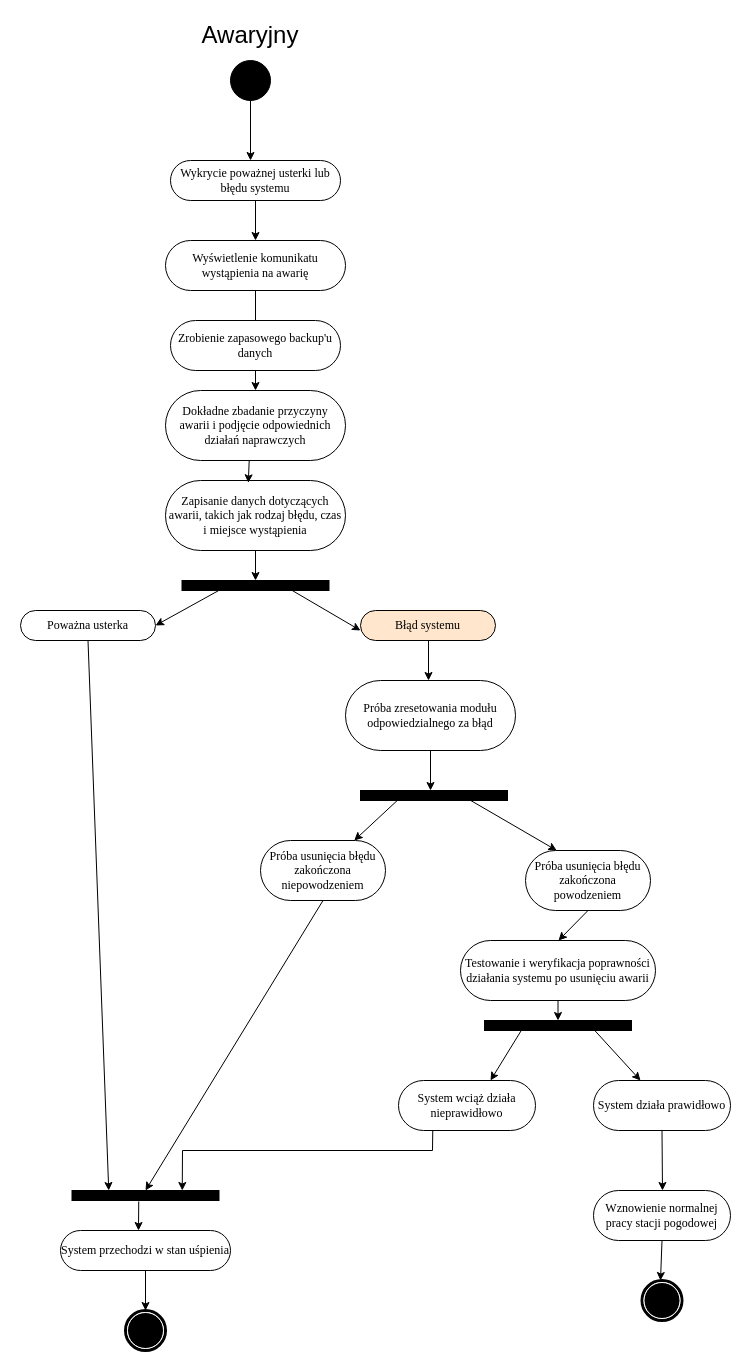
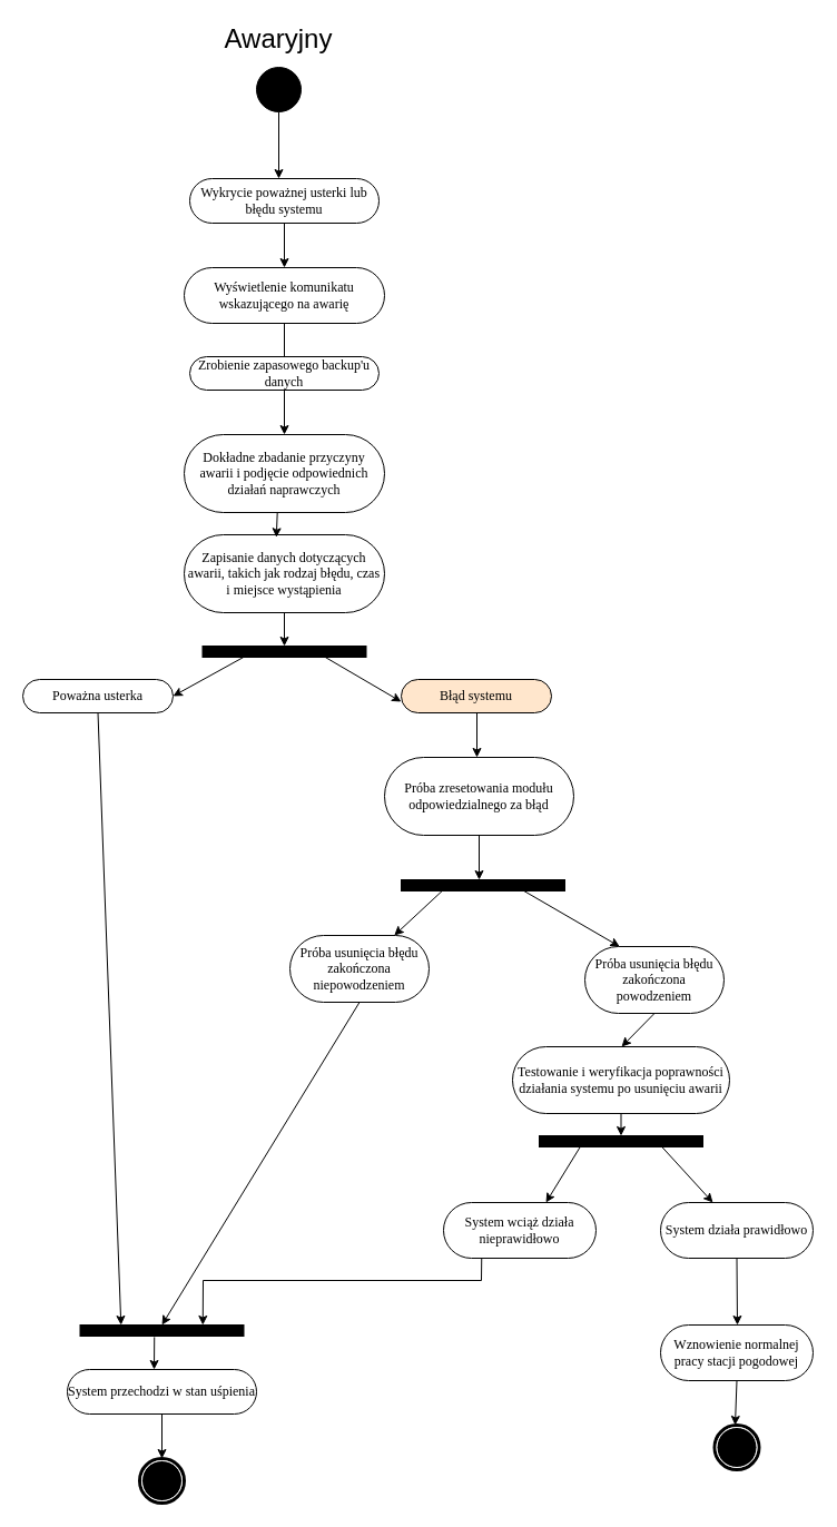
  <mxCell id="0" />
  <mxCell id="1" parent="0" />
  <mxCell id="2" value="" style="ellipse;whiteSpace=wrap;html=1;rounded=0;shadow=0;comic=0;labelBackgroundColor=none;strokeWidth=1;fillColor=#000000;fontFamily=Verdana;fontSize=12;align=center;" vertex="1" parent="1"><mxGeometry x="230" y="60" width="40" height="40" as="geometry" /></mxCell>
- <mxCell id="3" value="Zrobienie zapasowego backup'u danych" style="rounded=1;whiteSpace=wrap;html=1;shadow=0;comic=0;labelBackgroundColor=none;strokeWidth=1;fontFamily=Verdana;fontSize=12;align=center;arcSize=50;" vertex="1" parent="1"><mxGeometry x="170" y="320" width="170" height="50" as="geometry" /></mxCell>
+ <mxCell id="3" value="Zrobienie zapasowego backup'u danych" style="rounded=1;whiteSpace=wrap;html=1;shadow=0;comic=0;labelBackgroundColor=none;strokeWidth=1;fontFamily=Verdana;fontSize=12;align=center;arcSize=50;" vertex="1" parent="1"><mxGeometry x="170" y="320" width="170" height="30" as="geometry" /></mxCell>
  <mxCell id="4" value="" style="endArrow=classic;html=1;rounded=0;exitX=0.5;exitY=1;exitDx=0;exitDy=0;" edge="1" parent="1" source="2"><mxGeometry width="50" height="50" relative="1" as="geometry"><mxPoint x="280" y="210" as="sourcePoint" /><mxPoint x="250" y="160" as="targetPoint" /></mxGeometry></mxCell>
  <mxCell id="5" value="Wykrycie poważnej usterki lub błędu systemu" style="rounded=1;whiteSpace=wrap;html=1;shadow=0;comic=0;labelBackgroundColor=none;strokeWidth=1;fontFamily=Verdana;fontSize=12;align=center;arcSize=50;" vertex="1" parent="1"><mxGeometry x="170" y="160" width="170" height="40" as="geometry" /></mxCell>
  <mxCell id="6" value="" style="endArrow=classic;html=1;rounded=0;exitX=0.5;exitY=1;exitDx=0;exitDy=0;" edge="1" parent="1" source="5"><mxGeometry width="50" height="50" relative="1" as="geometry"><mxPoint x="250" y="340" as="sourcePoint" /><mxPoint x="255" y="240" as="targetPoint" /></mxGeometry></mxCell>
  <mxCell id="7" value="Zapisanie danych dotyczących awarii, takich jak rodzaj błędu, czas i miejsce wystąpienia" style="rounded=1;whiteSpace=wrap;html=1;shadow=0;comic=0;labelBackgroundColor=none;strokeWidth=1;fontFamily=Verdana;fontSize=12;align=center;arcSize=50;" vertex="1" parent="1"><mxGeometry x="165" y="480" width="180" height="70" as="geometry" /></mxCell>
  <mxCell id="8" value="" style="endArrow=classic;html=1;rounded=0;exitX=0.5;exitY=1;exitDx=0;exitDy=0;entryX=0.5;entryY=0;entryDx=0;entryDy=0;" edge="1" parent="1" source="7"><mxGeometry width="50" height="50" relative="1" as="geometry"><mxPoint x="220" y="750" as="sourcePoint" /><mxPoint x="255" y="580" as="targetPoint" /></mxGeometry></mxCell>
  <mxCell id="9" value="Dokładne zbadanie przyczyny awarii i podjęcie odpowiednich działań naprawczych" style="rounded=1;whiteSpace=wrap;html=1;shadow=0;comic=0;labelBackgroundColor=none;strokeWidth=1;fontFamily=Verdana;fontSize=12;align=center;arcSize=50;" vertex="1" parent="1"><mxGeometry x="165" y="390" width="180" height="70" as="geometry" /></mxCell>
- <mxCell id="10" value="Wyświetlenie komunikatu wystąpienia na awarię" style="rounded=1;whiteSpace=wrap;html=1;shadow=0;comic=0;labelBackgroundColor=none;strokeWidth=1;fontFamily=Verdana;fontSize=12;align=center;arcSize=50;" vertex="1" parent="1"><mxGeometry x="165" y="240" width="180" height="50" as="geometry" /></mxCell>
+ <mxCell id="10" value="Wyświetlenie komunikatu wskazującego na awarię" style="rounded=1;whiteSpace=wrap;html=1;shadow=0;comic=0;labelBackgroundColor=none;strokeWidth=1;fontFamily=Verdana;fontSize=12;align=center;arcSize=50;" vertex="1" parent="1"><mxGeometry x="165" y="240" width="180" height="50" as="geometry" /></mxCell>
  <mxCell id="11" value="" style="endArrow=none;html=1;rounded=0;exitX=0.5;exitY=1;exitDx=0;exitDy=0;entryX=0.5;entryY=0;entryDx=0;entryDy=0;" edge="1" parent="1" source="10" target="3"><mxGeometry width="50" height="50" relative="1" as="geometry"><mxPoint x="430" y="360" as="sourcePoint" /><mxPoint x="480" y="310" as="targetPoint" /></mxGeometry></mxCell>
  <mxCell id="12" value="" style="endArrow=classic;html=1;rounded=0;exitX=0.5;exitY=1;exitDx=0;exitDy=0;" edge="1" parent="1" source="3" target="9"><mxGeometry width="50" height="50" relative="1" as="geometry"><mxPoint x="410" y="490" as="sourcePoint" /><mxPoint x="460" y="440" as="targetPoint" /></mxGeometry></mxCell>
  <mxCell id="13" value="" style="endArrow=classic;html=1;rounded=0;exitX=0.465;exitY=1.004;exitDx=0;exitDy=0;exitPerimeter=0;entryX=0.46;entryY=0.033;entryDx=0;entryDy=0;entryPerimeter=0;" edge="1" parent="1" source="9" target="7"><mxGeometry width="50" height="50" relative="1" as="geometry"><mxPoint x="300" y="630" as="sourcePoint" /><mxPoint x="350" y="580" as="targetPoint" /></mxGeometry></mxCell>
  <mxCell id="14" value="Błąd systemu" style="rounded=1;whiteSpace=wrap;html=1;shadow=0;comic=0;labelBackgroundColor=none;strokeWidth=1;fontFamily=Verdana;fontSize=12;align=center;arcSize=50;fillColor=#ffe6cc;" vertex="1" parent="1"><mxGeometry x="360" y="610" width="135" height="30" as="geometry" /></mxCell>
  <mxCell id="15" value="" style="whiteSpace=wrap;html=1;rounded=0;shadow=0;comic=0;labelBackgroundColor=none;strokeWidth=1;fillColor=#000000;fontFamily=Verdana;fontSize=12;align=center;rotation=0;" vertex="1" parent="1"><mxGeometry x="181.5" y="580" width="147" height="10" as="geometry" /></mxCell>
  <mxCell id="16" value="" style="endArrow=classic;html=1;rounded=0;exitX=0.75;exitY=1;exitDx=0;exitDy=0;" edge="1" parent="1" source="15"><mxGeometry width="50" height="50" relative="1" as="geometry"><mxPoint x="360" y="630" as="sourcePoint" /><mxPoint x="360" y="630" as="targetPoint" /></mxGeometry></mxCell>
  <mxCell id="17" value="Poważna usterka" style="rounded=1;whiteSpace=wrap;html=1;shadow=0;comic=0;labelBackgroundColor=none;strokeWidth=1;fontFamily=Verdana;fontSize=12;align=center;arcSize=50;" vertex="1" parent="1"><mxGeometry x="20" y="610" width="135" height="30" as="geometry" /></mxCell>
  <mxCell id="18" value="" style="endArrow=classic;html=1;rounded=0;exitX=0.25;exitY=1;exitDx=0;exitDy=0;entryX=1;entryY=0.5;entryDx=0;entryDy=0;" edge="1" parent="1" source="15" target="17"><mxGeometry width="50" height="50" relative="1" as="geometry"><mxPoint x="190" y="730" as="sourcePoint" /><mxPoint x="240" y="680" as="targetPoint" /></mxGeometry></mxCell>
  <mxCell id="19" value="" style="endArrow=classic;html=1;rounded=0;exitX=0.5;exitY=1;exitDx=0;exitDy=0;entryX=0.25;entryY=0;entryDx=0;entryDy=0;" edge="1" parent="1" source="17" target="42"><mxGeometry width="50" height="50" relative="1" as="geometry"><mxPoint x="50" y="710" as="sourcePoint" /><mxPoint x="88" y="680" as="targetPoint" /></mxGeometry></mxCell>
  <mxCell id="20" value="System przechodzi w stan uśpienia" style="rounded=1;whiteSpace=wrap;html=1;shadow=0;comic=0;labelBackgroundColor=none;strokeWidth=1;fontFamily=Verdana;fontSize=12;align=center;arcSize=50;" vertex="1" parent="1"><mxGeometry x="60" y="1230" width="170" height="40" as="geometry" /></mxCell>
  <mxCell id="21" value="" style="endArrow=classic;html=1;rounded=0;" edge="1" parent="1"><mxGeometry width="50" height="50" relative="1" as="geometry"><mxPoint x="428" y="640" as="sourcePoint" /><mxPoint x="428" y="680" as="targetPoint" /></mxGeometry></mxCell>
  <mxCell id="22" value="Próba zresetowania modułu odpowiedzialnego za błąd" style="rounded=1;whiteSpace=wrap;html=1;shadow=0;comic=0;labelBackgroundColor=none;strokeWidth=1;fontFamily=Verdana;fontSize=12;align=center;arcSize=50;" vertex="1" parent="1"><mxGeometry x="345" y="680" width="170" height="70" as="geometry" /></mxCell>
  <mxCell id="23" value="Próba usunięcia błędu zakończona niepowodzeniem" style="rounded=1;whiteSpace=wrap;html=1;shadow=0;comic=0;labelBackgroundColor=none;strokeWidth=1;fontFamily=Verdana;fontSize=12;align=center;arcSize=50;" vertex="1" parent="1"><mxGeometry x="260" y="840" width="125" height="60" as="geometry" /></mxCell>
  <mxCell id="24" value="Próba usunięcia błędu zakończona powodzeniem" style="rounded=1;whiteSpace=wrap;html=1;shadow=0;comic=0;labelBackgroundColor=none;strokeWidth=1;fontFamily=Verdana;fontSize=12;align=center;arcSize=50;" vertex="1" parent="1"><mxGeometry x="525" y="850" width="125" height="60" as="geometry" /></mxCell>
  <mxCell id="25" value="" style="endArrow=classic;html=1;rounded=0;exitX=0.5;exitY=1;exitDx=0;exitDy=0;" edge="1" parent="1" source="22"><mxGeometry width="50" height="50" relative="1" as="geometry"><mxPoint x="320" y="790" as="sourcePoint" /><mxPoint x="430" y="790" as="targetPoint" /></mxGeometry></mxCell>
  <mxCell id="26" value="" style="whiteSpace=wrap;html=1;rounded=0;shadow=0;comic=0;labelBackgroundColor=none;strokeWidth=1;fillColor=#000000;fontFamily=Verdana;fontSize=12;align=center;rotation=0;" vertex="1" parent="1"><mxGeometry x="360" y="790" width="147" height="10" as="geometry" /></mxCell>
  <mxCell id="27" value="" style="endArrow=classic;html=1;rounded=0;exitX=0.25;exitY=1;exitDx=0;exitDy=0;entryX=0.75;entryY=0;entryDx=0;entryDy=0;" edge="1" parent="1" source="26" target="23"><mxGeometry width="50" height="50" relative="1" as="geometry"><mxPoint x="410" y="970" as="sourcePoint" /><mxPoint x="460" y="920" as="targetPoint" /></mxGeometry></mxCell>
  <mxCell id="28" value="" style="endArrow=classic;html=1;rounded=0;exitX=0.75;exitY=1;exitDx=0;exitDy=0;entryX=0.25;entryY=0;entryDx=0;entryDy=0;" edge="1" parent="1" source="26" target="24"><mxGeometry width="50" height="50" relative="1" as="geometry"><mxPoint x="360" y="970" as="sourcePoint" /><mxPoint x="410" y="920" as="targetPoint" /></mxGeometry></mxCell>
  <mxCell id="29" value="" style="endArrow=classic;html=1;rounded=0;exitX=0.5;exitY=1;exitDx=0;exitDy=0;" edge="1" parent="1" source="24"><mxGeometry width="50" height="50" relative="1" as="geometry"><mxPoint x="580" y="1040" as="sourcePoint" /><mxPoint x="558" y="940" as="targetPoint" /></mxGeometry></mxCell>
  <mxCell id="30" value="Testowanie i weryfikacja poprawności działania systemu po usunięciu awarii" style="rounded=1;whiteSpace=wrap;html=1;shadow=0;comic=0;labelBackgroundColor=none;strokeWidth=1;fontFamily=Verdana;fontSize=12;align=center;arcSize=50;" vertex="1" parent="1"><mxGeometry x="460" y="940" width="195" height="60" as="geometry" /></mxCell>
  <mxCell id="31" value="" style="whiteSpace=wrap;html=1;rounded=0;shadow=0;comic=0;labelBackgroundColor=none;strokeWidth=1;fillColor=#000000;fontFamily=Verdana;fontSize=12;align=center;rotation=0;" vertex="1" parent="1"><mxGeometry x="484" y="1020" width="147" height="10" as="geometry" /></mxCell>
  <mxCell id="32" value="" style="endArrow=classic;html=1;rounded=0;exitX=0.5;exitY=1;exitDx=0;exitDy=0;entryX=0.5;entryY=0;entryDx=0;entryDy=0;" edge="1" parent="1" source="30" target="31"><mxGeometry width="50" height="50" relative="1" as="geometry"><mxPoint x="200" y="1070" as="sourcePoint" /><mxPoint x="250" y="1020" as="targetPoint" /></mxGeometry></mxCell>
  <mxCell id="33" value="" style="endArrow=classic;html=1;rounded=0;exitX=0.75;exitY=1;exitDx=0;exitDy=0;" edge="1" parent="1" source="31"><mxGeometry width="50" height="50" relative="1" as="geometry"><mxPoint x="510" y="1140" as="sourcePoint" /><mxPoint x="640" y="1080" as="targetPoint" /></mxGeometry></mxCell>
  <mxCell id="34" value="" style="endArrow=classic;html=1;rounded=0;exitX=0.25;exitY=1;exitDx=0;exitDy=0;" edge="1" parent="1" source="31"><mxGeometry width="50" height="50" relative="1" as="geometry"><mxPoint x="460" y="1120" as="sourcePoint" /><mxPoint x="490" y="1080" as="targetPoint" /></mxGeometry></mxCell>
  <mxCell id="35" value="System wciąż działa nieprawidłowo" style="rounded=1;whiteSpace=wrap;html=1;shadow=0;comic=0;labelBackgroundColor=none;strokeWidth=1;fontFamily=Verdana;fontSize=12;align=center;arcSize=50;" vertex="1" parent="1"><mxGeometry x="398" y="1080" width="137" height="50" as="geometry" /></mxCell>
  <mxCell id="36" value="System działa prawidłowo" style="rounded=1;whiteSpace=wrap;html=1;shadow=0;comic=0;labelBackgroundColor=none;strokeWidth=1;fontFamily=Verdana;fontSize=12;align=center;arcSize=50;" vertex="1" parent="1"><mxGeometry x="593" y="1080" width="137" height="50" as="geometry" /></mxCell>
  <mxCell id="37" value="" style="endArrow=classic;html=1;rounded=0;exitX=0.5;exitY=1;exitDx=0;exitDy=0;" edge="1" parent="1" source="36"><mxGeometry width="50" height="50" relative="1" as="geometry"><mxPoint x="670" y="1160" as="sourcePoint" /><mxPoint x="662" y="1190" as="targetPoint" /></mxGeometry></mxCell>
  <mxCell id="38" value="Wznowienie normalnej pracy stacji pogodowej" style="rounded=1;whiteSpace=wrap;html=1;shadow=0;comic=0;labelBackgroundColor=none;strokeWidth=1;fontFamily=Verdana;fontSize=12;align=center;arcSize=50;" vertex="1" parent="1"><mxGeometry x="593" y="1190" width="137" height="50" as="geometry" /></mxCell>
  <mxCell id="39" value="" style="endArrow=classic;html=1;rounded=0;exitX=0.5;exitY=1;exitDx=0;exitDy=0;" edge="1" parent="1" source="38"><mxGeometry width="50" height="50" relative="1" as="geometry"><mxPoint x="560" y="1360" as="sourcePoint" /><mxPoint x="660" y="1280" as="targetPoint" /></mxGeometry></mxCell>
  <mxCell id="40" value="" style="shape=mxgraph.bpmn.shape;html=1;verticalLabelPosition=bottom;labelBackgroundColor=#ffffff;verticalAlign=top;perimeter=ellipsePerimeter;outline=end;symbol=terminate;rounded=0;shadow=0;comic=0;strokeWidth=1;fontFamily=Verdana;fontSize=12;align=center;" vertex="1" parent="1"><mxGeometry x="641.5" y="1280" width="40" height="40" as="geometry" /></mxCell>
  <mxCell id="41" value="" style="endArrow=classic;html=1;rounded=0;exitX=0.25;exitY=1;exitDx=0;exitDy=0;entryX=0.75;entryY=0;entryDx=0;entryDy=0;" edge="1" parent="1" source="35" target="42"><mxGeometry width="50" height="50" relative="1" as="geometry"><mxPoint x="240" y="1100" as="sourcePoint" /><mxPoint x="190" y="1150" as="targetPoint" /><Array as="points"><mxPoint x="432" y="1150" /><mxPoint x="182" y="1150" /></Array></mxGeometry></mxCell>
  <mxCell id="42" value="" style="whiteSpace=wrap;html=1;rounded=0;shadow=0;comic=0;labelBackgroundColor=none;strokeWidth=1;fillColor=#000000;fontFamily=Verdana;fontSize=12;align=center;rotation=0;" vertex="1" parent="1"><mxGeometry x="71.5" y="1190" width="147" height="10" as="geometry" /></mxCell>
  <mxCell id="43" value="" style="endArrow=classic;html=1;rounded=0;exitX=0.5;exitY=1;exitDx=0;exitDy=0;entryX=0.5;entryY=0;entryDx=0;entryDy=0;" edge="1" parent="1" source="23" target="42"><mxGeometry width="50" height="50" relative="1" as="geometry"><mxPoint x="250" y="1050" as="sourcePoint" /><mxPoint x="300" y="1000" as="targetPoint" /></mxGeometry></mxCell>
  <mxCell id="44" value="" style="endArrow=classic;html=1;rounded=0;exitX=0.454;exitY=1.091;exitDx=0;exitDy=0;exitPerimeter=0;" edge="1" parent="1" source="42"><mxGeometry width="50" height="50" relative="1" as="geometry"><mxPoint x="270" y="1400" as="sourcePoint" /><mxPoint x="138" y="1230" as="targetPoint" /></mxGeometry></mxCell>
  <mxCell id="45" value="" style="endArrow=classic;html=1;rounded=0;exitX=0.5;exitY=1;exitDx=0;exitDy=0;" edge="1" parent="1" source="20"><mxGeometry width="50" height="50" relative="1" as="geometry"><mxPoint x="220" y="1410" as="sourcePoint" /><mxPoint x="145" y="1310" as="targetPoint" /></mxGeometry></mxCell>
  <mxCell id="46" value="" style="shape=mxgraph.bpmn.shape;html=1;verticalLabelPosition=bottom;labelBackgroundColor=#ffffff;verticalAlign=top;perimeter=ellipsePerimeter;outline=end;symbol=terminate;rounded=0;shadow=0;comic=0;strokeWidth=1;fontFamily=Verdana;fontSize=12;align=center;" vertex="1" parent="1"><mxGeometry x="125" y="1310" width="40" height="40" as="geometry" /></mxCell>
  <mxCell id="47" value="&lt;font style=&quot;font-size: 24px;&quot;&gt;Awaryjny&lt;/font&gt;" style="text;html=1;strokeColor=none;fillColor=none;align=center;verticalAlign=middle;whiteSpace=wrap;rounded=0;" vertex="1" parent="1"><mxGeometry x="170" y="20" width="160" height="30" as="geometry" /></mxCell>
